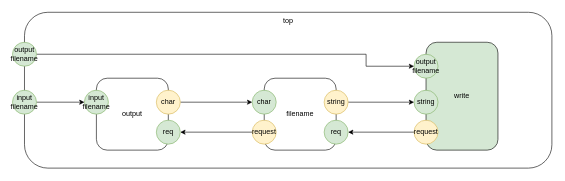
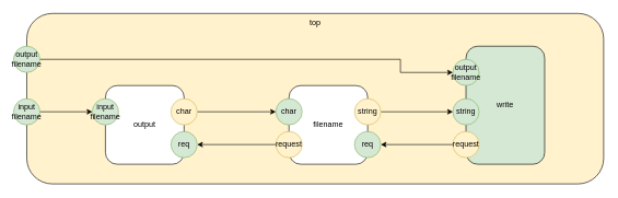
  <mxCell id="0" />
  <mxCell id="1" parent="0" />
- <mxCell id="2" value="top" style="rounded=1;whiteSpace=wrap;html=1;horizontal=1;verticalAlign=top;" parent="1" vertex="1"><mxGeometry x="40" y="20" width="880" height="260" as="geometry" /></mxCell>
+ <mxCell id="2" value="top" style="rounded=1;whiteSpace=wrap;html=1;horizontal=1;verticalAlign=top;fillColor=#fff2cc;" parent="1" vertex="1"><mxGeometry x="40" y="20" width="880" height="260" as="geometry" /></mxCell>
  <mxCell id="3" value="write" style="rounded=1;whiteSpace=wrap;html=1;fillColor=#d5e8d4;" vertex="1" parent="1"><mxGeometry x="710" y="70" width="120" height="180" as="geometry" /></mxCell>
  <mxCell id="4" value="filename" style="rounded=1;whiteSpace=wrap;html=1;" parent="1" vertex="1"><mxGeometry x="440" y="130" width="120" height="120" as="geometry" /></mxCell>
  <mxCell id="5" value="output" style="rounded=1;whiteSpace=wrap;html=1;" parent="1" vertex="1"><mxGeometry x="160" y="130" width="120" height="120" as="geometry" /></mxCell>
  <mxCell id="6" value="output filename" style="ellipse;whiteSpace=wrap;html=1;aspect=fixed;fillColor=#d5e8d4;strokeColor=#82b366;" parent="1" vertex="1"><mxGeometry x="690" y="90" width="40" height="40" as="geometry" /></mxCell>
  <mxCell id="7" style="edgeStyle=orthogonalEdgeStyle;rounded=0;orthogonalLoop=1;jettySize=auto;html=1;exitX=1;exitY=0.5;exitDx=0;exitDy=0;" parent="1" source="8" target="9" edge="1"><mxGeometry relative="1" as="geometry" /></mxCell>
  <mxCell id="8" value="char" style="ellipse;whiteSpace=wrap;html=1;aspect=fixed;fillColor=#fff2cc;strokeColor=#d6b656;" parent="1" vertex="1"><mxGeometry x="260" y="150" width="40" height="40" as="geometry" /></mxCell>
  <mxCell id="9" value="char" style="ellipse;whiteSpace=wrap;html=1;aspect=fixed;fillColor=#d5e8d4;strokeColor=#82b366;" parent="1" vertex="1"><mxGeometry x="420" y="150" width="40" height="40" as="geometry" /></mxCell>
  <mxCell id="10" value="input filename" style="ellipse;whiteSpace=wrap;html=1;aspect=fixed;fillColor=#d5e8d4;strokeColor=#82b366;" parent="1" vertex="1"><mxGeometry x="140" y="150" width="40" height="40" as="geometry" /></mxCell>
  <mxCell id="11" style="edgeStyle=orthogonalEdgeStyle;rounded=0;orthogonalLoop=1;jettySize=auto;html=1;exitX=1;exitY=0.5;exitDx=0;exitDy=0;entryX=0;entryY=0.5;entryDx=0;entryDy=0;" parent="1" source="12" target="10" edge="1"><mxGeometry relative="1" as="geometry" /></mxCell>
  <mxCell id="12" value="input filename" style="ellipse;whiteSpace=wrap;html=1;aspect=fixed;fillColor=#d5e8d4;strokeColor=#82b366;" parent="1" vertex="1"><mxGeometry x="20" y="150" width="40" height="40" as="geometry" /></mxCell>
  <mxCell id="13" style="edgeStyle=orthogonalEdgeStyle;rounded=0;orthogonalLoop=1;jettySize=auto;html=1;exitX=1;exitY=0.5;exitDx=0;exitDy=0;entryX=0;entryY=0.5;entryDx=0;entryDy=0;" parent="1" source="14" target="6" edge="1"><mxGeometry relative="1" as="geometry"><Array as="points"><mxPoint x="610" y="90" /><mxPoint x="610" y="110" /></Array></mxGeometry></mxCell>
  <mxCell id="14" value="output filename" style="ellipse;whiteSpace=wrap;html=1;aspect=fixed;fillColor=#d5e8d4;strokeColor=#82b366;" parent="1" vertex="1"><mxGeometry x="20" y="70" width="40" height="40" as="geometry" /></mxCell>
  <mxCell id="15" style="edgeStyle=orthogonalEdgeStyle;rounded=0;orthogonalLoop=1;jettySize=auto;html=1;exitX=0;exitY=0.5;exitDx=0;exitDy=0;entryX=1;entryY=0.5;entryDx=0;entryDy=0;" parent="1" source="16" target="17" edge="1"><mxGeometry relative="1" as="geometry" /></mxCell>
  <mxCell id="16" value="request" style="ellipse;whiteSpace=wrap;html=1;aspect=fixed;fillColor=#fff2cc;strokeColor=#d6b656;" parent="1" vertex="1"><mxGeometry x="420" y="200" width="40" height="40" as="geometry" /></mxCell>
  <mxCell id="17" value="req" style="ellipse;whiteSpace=wrap;html=1;aspect=fixed;fillColor=#d5e8d4;strokeColor=#82b366;" parent="1" vertex="1"><mxGeometry x="260" y="200" width="40" height="40" as="geometry" /></mxCell>
  <mxCell id="18" value="string" style="ellipse;whiteSpace=wrap;html=1;aspect=fixed;fillColor=#d5e8d4;strokeColor=#82b366;" vertex="1" parent="1"><mxGeometry x="690" y="150" width="40" height="40" as="geometry" /></mxCell>
  <mxCell id="19" style="edgeStyle=orthogonalEdgeStyle;rounded=0;orthogonalLoop=1;jettySize=auto;html=1;exitX=0;exitY=0.5;exitDx=0;exitDy=0;entryX=1;entryY=0.5;entryDx=0;entryDy=0;" edge="1" parent="1" source="20" target="23"><mxGeometry relative="1" as="geometry" /></mxCell>
  <mxCell id="20" value="request" style="ellipse;whiteSpace=wrap;html=1;aspect=fixed;fillColor=#fff2cc;strokeColor=#d6b656;" vertex="1" parent="1"><mxGeometry x="690" y="200" width="40" height="40" as="geometry" /></mxCell>
  <mxCell id="21" style="edgeStyle=orthogonalEdgeStyle;rounded=0;orthogonalLoop=1;jettySize=auto;html=1;exitX=1;exitY=0.5;exitDx=0;exitDy=0;entryX=0;entryY=0.5;entryDx=0;entryDy=0;" edge="1" parent="1" source="22" target="18"><mxGeometry relative="1" as="geometry" /></mxCell>
  <mxCell id="22" value="string" style="ellipse;whiteSpace=wrap;html=1;aspect=fixed;fillColor=#fff2cc;strokeColor=#d6b656;" vertex="1" parent="1"><mxGeometry x="540" y="150" width="40" height="40" as="geometry" /></mxCell>
  <mxCell id="23" value="req" style="ellipse;whiteSpace=wrap;html=1;aspect=fixed;fillColor=#d5e8d4;strokeColor=#82b366;" vertex="1" parent="1"><mxGeometry x="540" y="200" width="40" height="40" as="geometry" /></mxCell>
